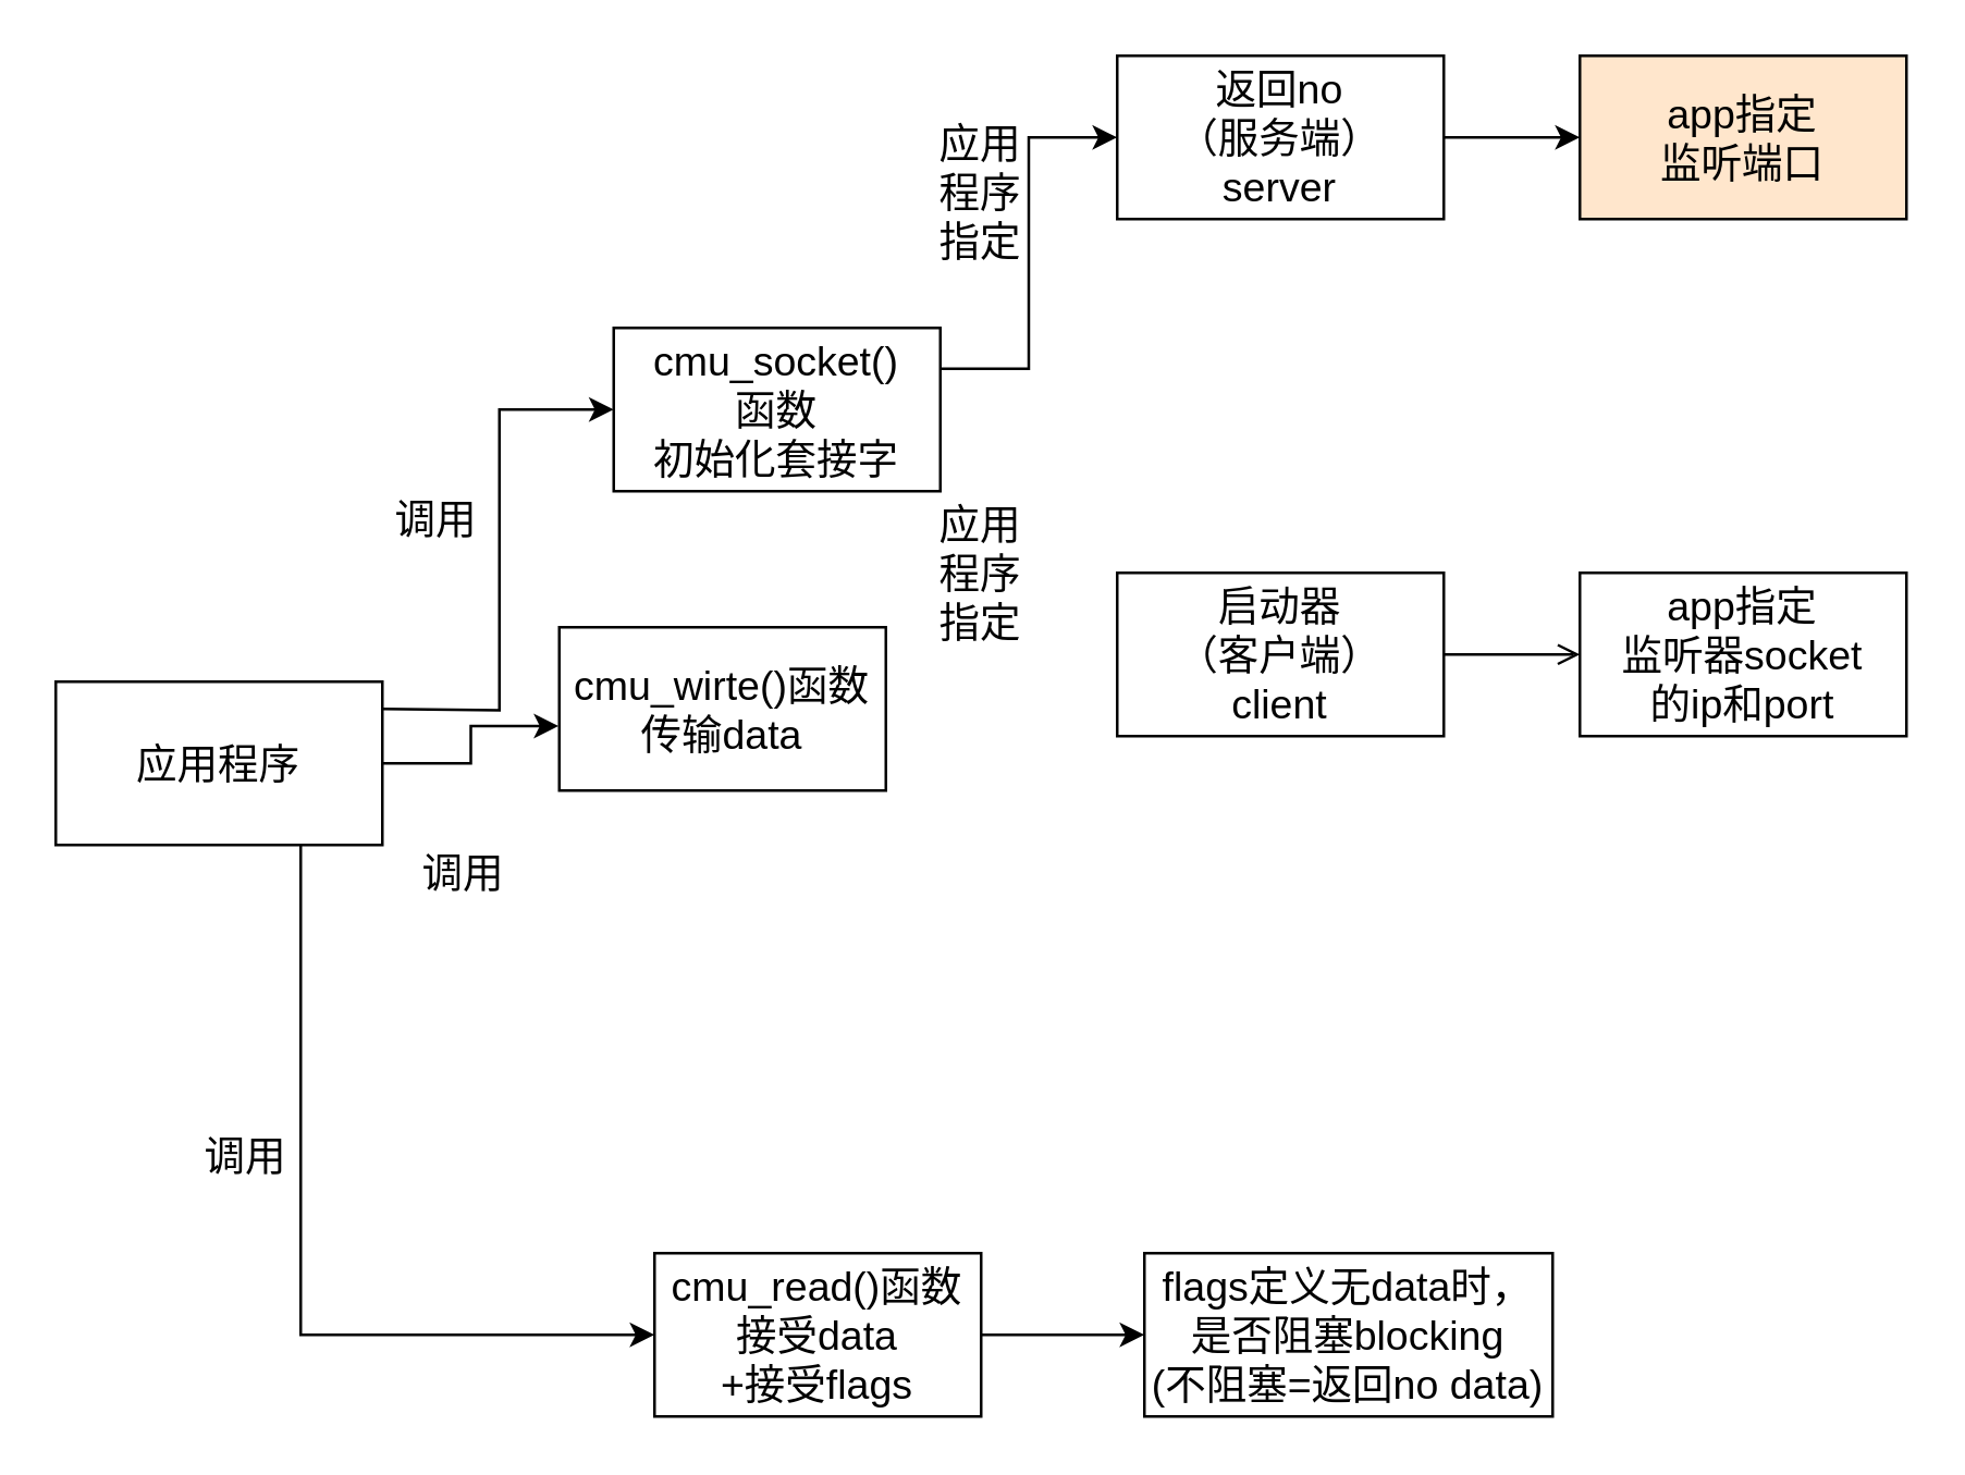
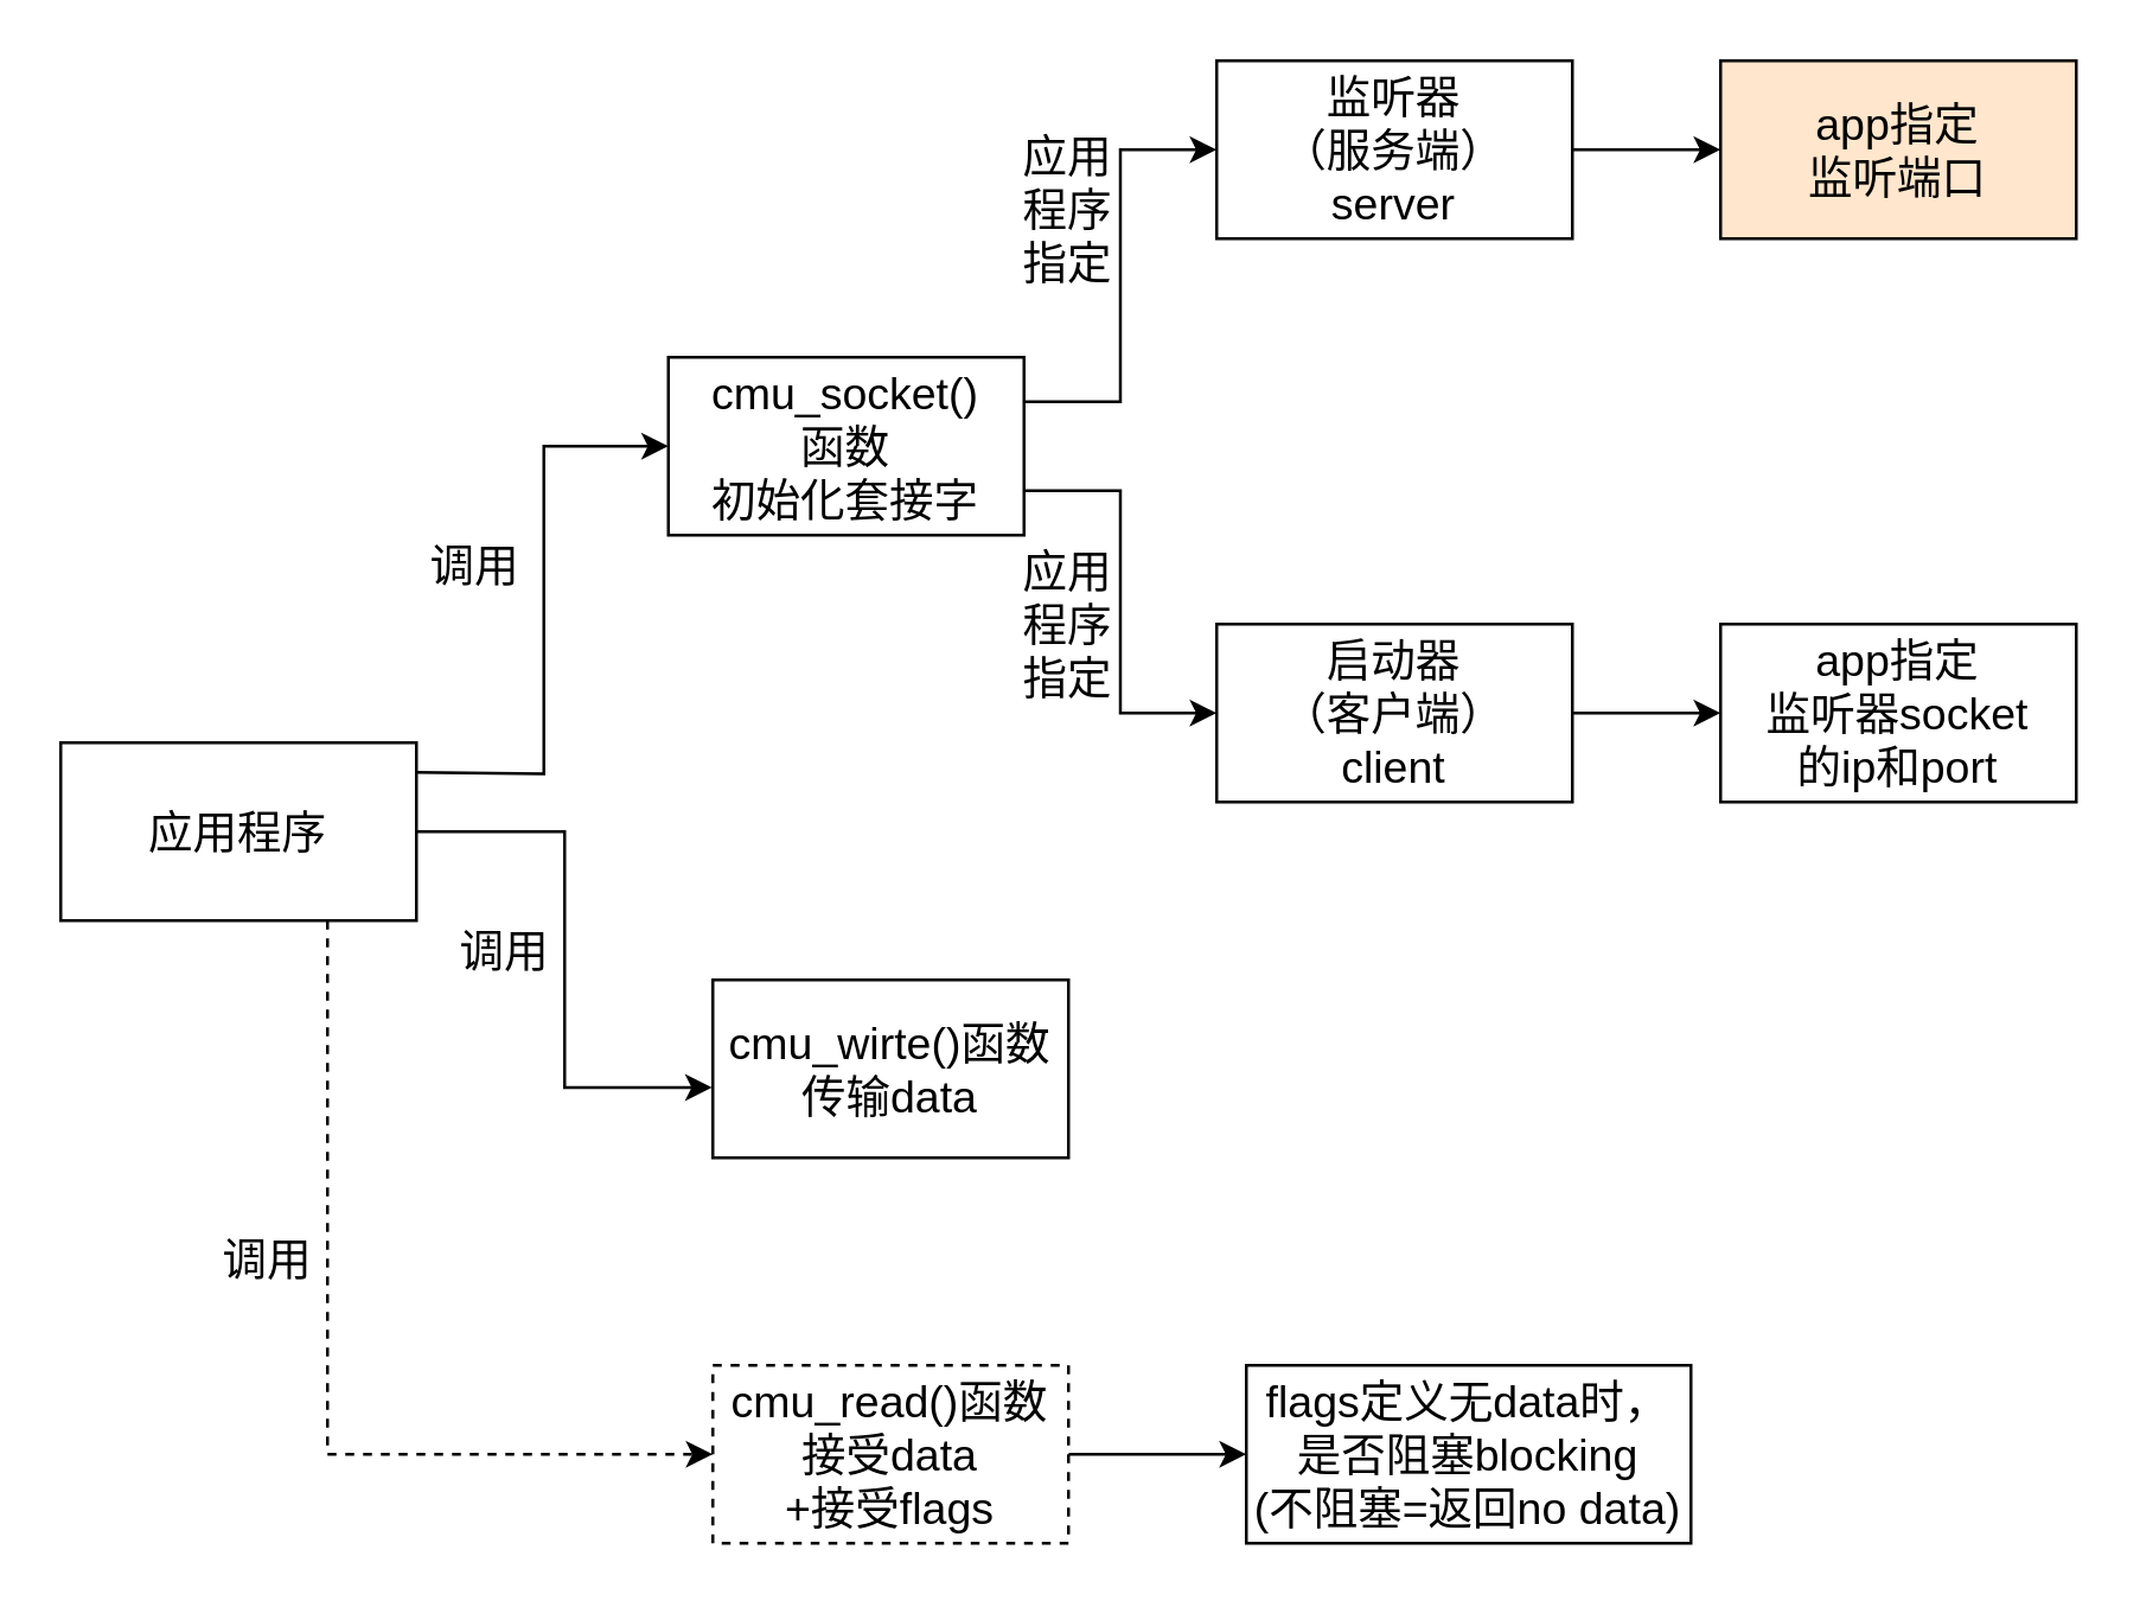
  <mxCell id="0" />
  <mxCell id="1" parent="0" />
  <mxCell id="2" style="edgeStyle=orthogonalEdgeStyle;rounded=0;orthogonalLoop=1;jettySize=auto;html=1;entryX=0;entryY=0.5;entryDx=0;entryDy=0;fontSize=15;" parent="1" target="8" edge="1"><mxGeometry relative="1" as="geometry"><mxPoint x="140" y="260" as="sourcePoint" /></mxGeometry></mxCell>
  <mxCell id="3" style="edgeStyle=orthogonalEdgeStyle;rounded=0;orthogonalLoop=1;jettySize=auto;html=1;exitX=1;exitY=0.5;exitDx=0;exitDy=0;entryX=-0.002;entryY=0.605;entryDx=0;entryDy=0;entryPerimeter=0;fontSize=15;" parent="1" source="5" target="15" edge="1"><mxGeometry relative="1" as="geometry" /></mxCell>
- <mxCell id="4" style="edgeStyle=orthogonalEdgeStyle;rounded=0;orthogonalLoop=1;jettySize=auto;html=1;exitX=0.75;exitY=1;exitDx=0;exitDy=0;entryX=0;entryY=0.5;entryDx=0;entryDy=0;fontSize=15;" parent="1" source="5" target="17" edge="1"><mxGeometry relative="1" as="geometry" /></mxCell>
+ <mxCell id="4" style="edgeStyle=orthogonalEdgeStyle;rounded=0;orthogonalLoop=1;jettySize=auto;html=1;exitX=0.75;exitY=1;exitDx=0;exitDy=0;entryX=0;entryY=0.5;entryDx=0;entryDy=0;fontSize=15;dashed=1;" parent="1" source="5" target="17" edge="1"><mxGeometry relative="1" as="geometry" /></mxCell>
  <mxCell id="5" value="&lt;font style=&quot;font-size: 15px;&quot;&gt;应用程序&lt;/font&gt;" style="rounded=0;whiteSpace=wrap;html=1;fontSize=15;" parent="1" vertex="1"><mxGeometry x="20" y="250" width="120" height="60" as="geometry" /></mxCell>
  <mxCell id="6" style="edgeStyle=orthogonalEdgeStyle;rounded=0;orthogonalLoop=1;jettySize=auto;html=1;exitX=1;exitY=0.25;exitDx=0;exitDy=0;entryX=0;entryY=0.5;entryDx=0;entryDy=0;fontSize=15;" parent="1" source="8" target="10" edge="1"><mxGeometry relative="1" as="geometry" /></mxCell>
+ <mxCell id="7" style="edgeStyle=orthogonalEdgeStyle;rounded=0;orthogonalLoop=1;jettySize=auto;html=1;exitX=1;exitY=0.75;exitDx=0;exitDy=0;entryX=0;entryY=0.5;entryDx=0;entryDy=0;fontSize=15;" parent="1" source="8" target="12" edge="1"><mxGeometry relative="1" as="geometry" /></mxCell>
  <mxCell id="8" value="cmu_socket()&lt;br style=&quot;font-size: 15px;&quot;&gt;函数&lt;br style=&quot;font-size: 15px;&quot;&gt;初始化套接字" style="rounded=0;whiteSpace=wrap;html=1;fontSize=15;" parent="1" vertex="1"><mxGeometry x="225" y="120" width="120" height="60" as="geometry" /></mxCell>
  <mxCell id="9" style="edgeStyle=orthogonalEdgeStyle;rounded=0;orthogonalLoop=1;jettySize=auto;html=1;exitX=1;exitY=0.5;exitDx=0;exitDy=0;fontSize=15;" parent="1" source="10" target="13" edge="1"><mxGeometry relative="1" as="geometry" /></mxCell>
- <mxCell id="10" value="返回no&lt;br style=&quot;font-size: 15px;&quot;&gt;（服务端）&lt;br style=&quot;font-size: 15px;&quot;&gt;server" style="rounded=0;whiteSpace=wrap;html=1;fontSize=15;" parent="1" vertex="1"><mxGeometry x="410" y="20" width="120" height="60" as="geometry" /></mxCell>
- <mxCell id="11" style="edgeStyle=orthogonalEdgeStyle;rounded=0;orthogonalLoop=1;jettySize=auto;html=1;exitX=1;exitY=0.5;exitDx=0;exitDy=0;fontSize=15;endArrow=open;" parent="1" source="12" target="14" edge="1"><mxGeometry relative="1" as="geometry" /></mxCell>
+ <mxCell id="10" value="监听器&lt;br style=&quot;font-size: 15px;&quot;&gt;（服务端）&lt;br style=&quot;font-size: 15px;&quot;&gt;server" style="rounded=0;whiteSpace=wrap;html=1;fontSize=15;" parent="1" vertex="1"><mxGeometry x="410" y="20" width="120" height="60" as="geometry" /></mxCell>
+ <mxCell id="11" style="edgeStyle=orthogonalEdgeStyle;rounded=0;orthogonalLoop=1;jettySize=auto;html=1;exitX=1;exitY=0.5;exitDx=0;exitDy=0;fontSize=15;" parent="1" source="12" target="14" edge="1"><mxGeometry relative="1" as="geometry" /></mxCell>
  <mxCell id="12" value="启动器&lt;br style=&quot;font-size: 15px;&quot;&gt;（客户端）&lt;br style=&quot;font-size: 15px;&quot;&gt;client" style="rounded=0;whiteSpace=wrap;html=1;fontSize=15;" parent="1" vertex="1"><mxGeometry x="410" y="210" width="120" height="60" as="geometry" /></mxCell>
  <mxCell id="13" value="app指定&lt;br style=&quot;font-size: 15px;&quot;&gt;监听端口" style="rounded=0;whiteSpace=wrap;html=1;fontSize=15;fillColor=#ffe6cc;" parent="1" vertex="1"><mxGeometry x="580" y="20" width="120" height="60" as="geometry" /></mxCell>
  <mxCell id="14" value="app指定&lt;br style=&quot;font-size: 15px;&quot;&gt;监听器socket&lt;br style=&quot;font-size: 15px;&quot;&gt;的ip和port" style="rounded=0;whiteSpace=wrap;html=1;fontSize=15;" parent="1" vertex="1"><mxGeometry x="580" y="210" width="120" height="60" as="geometry" /></mxCell>
- <mxCell id="15" value="cmu_wirte()函数&lt;br style=&quot;font-size: 15px;&quot;&gt;传输data" style="rounded=0;whiteSpace=wrap;html=1;fontSize=15;" parent="1" vertex="1"><mxGeometry x="205" y="230" width="120" height="60" as="geometry" /></mxCell>
+ <mxCell id="15" value="cmu_wirte()函数&lt;br style=&quot;font-size: 15px;&quot;&gt;传输data" style="rounded=0;whiteSpace=wrap;html=1;fontSize=15;" parent="1" vertex="1"><mxGeometry x="240" y="330" width="120" height="60" as="geometry" /></mxCell>
  <mxCell id="16" style="edgeStyle=orthogonalEdgeStyle;rounded=0;orthogonalLoop=1;jettySize=auto;html=1;exitX=1;exitY=0.5;exitDx=0;exitDy=0;fontSize=15;" parent="1" source="17" target="23" edge="1"><mxGeometry relative="1" as="geometry" /></mxCell>
- <mxCell id="17" value="cmu_read()函数&lt;br style=&quot;font-size: 15px;&quot;&gt;接受data&lt;br style=&quot;font-size: 15px;&quot;&gt;+接受flags" style="rounded=0;whiteSpace=wrap;html=1;fontSize=15;" parent="1" vertex="1"><mxGeometry x="240" y="460" width="120" height="60" as="geometry" /></mxCell>
+ <mxCell id="17" value="cmu_read()函数&lt;br style=&quot;font-size: 15px;&quot;&gt;接受data&lt;br style=&quot;font-size: 15px;&quot;&gt;+接受flags" style="rounded=0;whiteSpace=wrap;html=1;fontSize=15;dashed=1;" parent="1" vertex="1"><mxGeometry x="240" y="460" width="120" height="60" as="geometry" /></mxCell>
  <mxCell id="18" value="调用" style="text;html=1;strokeColor=none;fillColor=none;align=center;verticalAlign=middle;whiteSpace=wrap;rounded=0;fontSize=15;" parent="1" vertex="1"><mxGeometry x="140" y="180" width="40" height="20" as="geometry" /></mxCell>
  <mxCell id="19" value="应用程序指定" style="text;html=1;strokeColor=none;fillColor=none;align=center;verticalAlign=middle;whiteSpace=wrap;rounded=0;fontSize=15;" parent="1" vertex="1"><mxGeometry x="340" y="60" width="40" height="20" as="geometry" /></mxCell>
  <mxCell id="20" value="应用程序指定" style="text;html=1;strokeColor=none;fillColor=none;align=center;verticalAlign=middle;whiteSpace=wrap;rounded=0;fontSize=15;" parent="1" vertex="1"><mxGeometry x="340" y="200" width="40" height="20" as="geometry" /></mxCell>
  <mxCell id="21" value="调用" style="text;html=1;strokeColor=none;fillColor=none;align=center;verticalAlign=middle;whiteSpace=wrap;rounded=0;fontSize=15;" parent="1" vertex="1"><mxGeometry x="150" y="310" width="40" height="20" as="geometry" /></mxCell>
  <mxCell id="22" value="调用" style="text;html=1;strokeColor=none;fillColor=none;align=center;verticalAlign=middle;whiteSpace=wrap;rounded=0;fontSize=15;" parent="1" vertex="1"><mxGeometry x="70" y="414" width="40" height="20" as="geometry" /></mxCell>
  <mxCell id="23" value="flags定义无data时，&lt;br style=&quot;font-size: 15px;&quot;&gt;是否阻塞blocking&lt;br style=&quot;font-size: 15px;&quot;&gt;(不阻塞=返回no data)" style="rounded=0;whiteSpace=wrap;html=1;fontSize=15;" parent="1" vertex="1"><mxGeometry x="420" y="460" width="150" height="60" as="geometry" /></mxCell>
